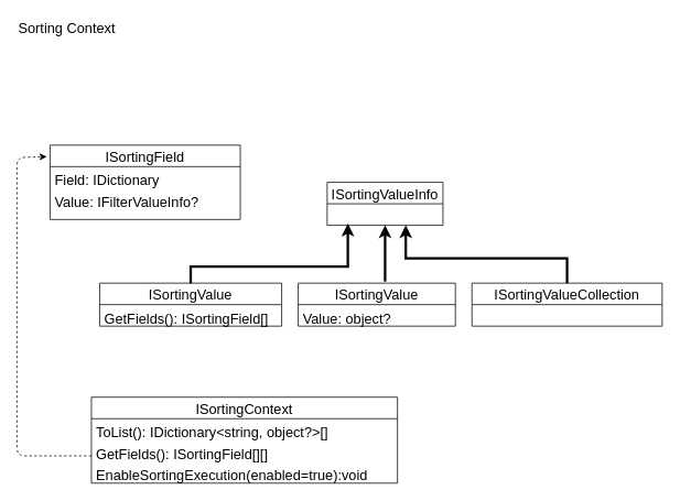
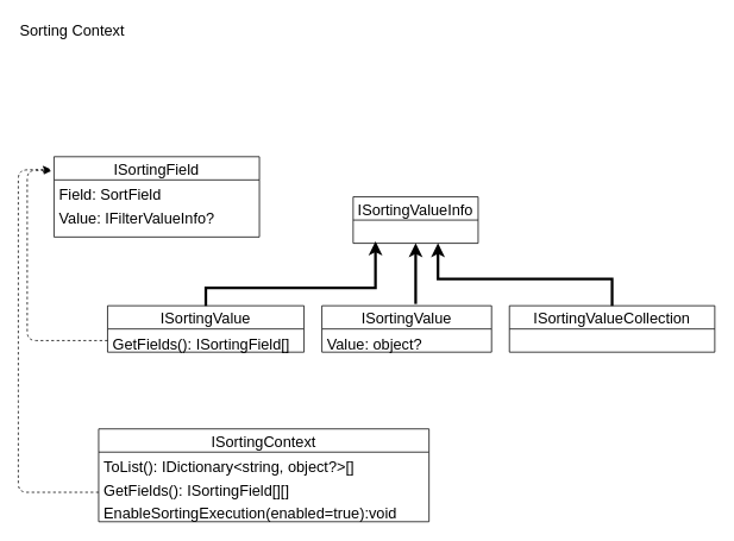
  <mxCell id="0" />
  <mxCell id="1" parent="0" />
  <mxCell id="2" value="Sorting Context" style="text;html=1;strokeColor=none;fillColor=none;align=left;verticalAlign=middle;whiteSpace=wrap;rounded=0;fontSize=17;" parent="1" vertex="1"><mxGeometry x="20" y="20" width="240" height="30" as="geometry" /></mxCell>
  <mxCell id="3" value="ISortingValueInfo" style="swimlane;fontStyle=0;childLayout=stackLayout;horizontal=1;startSize=26;fillColor=none;horizontalStack=0;resizeParent=1;resizeParentMax=0;resizeLast=0;collapsible=1;marginBottom=0;fontSize=17;" parent="1" vertex="1"><mxGeometry x="395" y="220" width="140" height="52" as="geometry" /></mxCell>
  <mxCell id="4" style="edgeStyle=none;html=1;exitX=0.5;exitY=0;exitDx=0;exitDy=0;fontSize=17;strokeWidth=3;rounded=0;" parent="1" source="5" edge="1"><mxGeometry relative="1" as="geometry"><mxPoint x="490" y="272" as="targetPoint" /><Array as="points"><mxPoint x="685" y="312" /><mxPoint x="490" y="312" /></Array></mxGeometry></mxCell>
  <mxCell id="5" value="ISortingValueCollection" style="swimlane;fontStyle=0;childLayout=stackLayout;horizontal=1;startSize=26;fillColor=none;horizontalStack=0;resizeParent=1;resizeParentMax=0;resizeLast=0;collapsible=1;marginBottom=0;fontSize=17;" parent="1" vertex="1"><mxGeometry x="570" y="342" width="230" height="52" as="geometry" /></mxCell>
  <mxCell id="6" style="edgeStyle=none;html=1;entryX=0.5;entryY=1;entryDx=0;entryDy=0;fontSize=17;strokeWidth=3;rounded=0;" parent="1" target="3" edge="1"><mxGeometry relative="1" as="geometry"><Array as="points"><mxPoint x="465" y="312" /></Array><mxPoint x="465" y="340" as="sourcePoint" /></mxGeometry></mxCell>
  <mxCell id="7" value="ISortingValue" style="swimlane;fontStyle=0;childLayout=stackLayout;horizontal=1;startSize=26;fillColor=none;horizontalStack=0;resizeParent=1;resizeParentMax=0;resizeLast=0;collapsible=1;marginBottom=0;fontSize=17;" parent="1" vertex="1"><mxGeometry x="360" y="342" width="190" height="52" as="geometry" /></mxCell>
  <mxCell id="8" value="Value: object?" style="text;strokeColor=none;fillColor=none;align=left;verticalAlign=top;spacingLeft=4;spacingRight=4;overflow=hidden;rotatable=0;points=[[0,0.5],[1,0.5]];portConstraint=eastwest;fontSize=17;" parent="7" vertex="1"><mxGeometry y="26" width="190" height="26" as="geometry" /></mxCell>
  <mxCell id="9" value="ISortingField" style="swimlane;fontStyle=0;childLayout=stackLayout;horizontal=1;startSize=26;fillColor=none;horizontalStack=0;resizeParent=1;resizeParentMax=0;resizeLast=0;collapsible=1;marginBottom=0;fontSize=17;" parent="1" vertex="1"><mxGeometry x="60" y="175" width="230" height="90" as="geometry" /></mxCell>
- <mxCell id="10" value="Field: IDictionary" style="text;strokeColor=none;fillColor=none;align=left;verticalAlign=top;spacingLeft=4;spacingRight=4;overflow=hidden;rotatable=0;points=[[0,0.5],[1,0.5]];portConstraint=eastwest;fontSize=17;" parent="9" vertex="1"><mxGeometry y="26" width="230" height="26" as="geometry" /></mxCell>
+ <mxCell id="10" value="Field: SortField" style="text;strokeColor=none;fillColor=none;align=left;verticalAlign=top;spacingLeft=4;spacingRight=4;overflow=hidden;rotatable=0;points=[[0,0.5],[1,0.5]];portConstraint=eastwest;fontSize=17;" parent="9" vertex="1"><mxGeometry y="26" width="230" height="26" as="geometry" /></mxCell>
  <mxCell id="11" value="Value: IFilterValueInfo?" style="text;strokeColor=none;fillColor=none;align=left;verticalAlign=top;spacingLeft=4;spacingRight=4;overflow=hidden;rotatable=0;points=[[0,0.5],[1,0.5]];portConstraint=eastwest;fontSize=17;" parent="9" vertex="1"><mxGeometry y="52" width="230" height="38" as="geometry" /></mxCell>
+ <mxCell id="12" style="edgeStyle=none;html=1;entryX=-0.013;entryY=0.178;entryDx=0;entryDy=0;entryPerimeter=0;dashed=1;fontSize=17;exitX=0;exitY=0.5;exitDx=0;exitDy=0;" parent="1" source="14" target="9" edge="1"><mxGeometry relative="1" as="geometry"><Array as="points"><mxPoint x="30" y="381" /><mxPoint x="30" y="276" /><mxPoint x="30" y="190" /></Array><mxPoint x="200" y="410" as="sourcePoint" /></mxGeometry></mxCell>
  <mxCell id="13" value="ISortingValue" style="swimlane;fontStyle=0;childLayout=stackLayout;horizontal=1;startSize=26;fillColor=none;horizontalStack=0;resizeParent=1;resizeParentMax=0;resizeLast=0;collapsible=1;marginBottom=0;fontSize=17;" parent="1" vertex="1"><mxGeometry x="120" y="342" width="220" height="52" as="geometry" /></mxCell>
  <mxCell id="14" value="GetFields(): ISortingField[]" style="text;strokeColor=none;fillColor=none;align=left;verticalAlign=top;spacingLeft=4;spacingRight=4;overflow=hidden;rotatable=0;points=[[0,0.5],[1,0.5]];portConstraint=eastwest;fontSize=17;" parent="13" vertex="1"><mxGeometry y="26" width="220" height="26" as="geometry" /></mxCell>
  <mxCell id="15" style="edgeStyle=none;html=1;fontSize=17;strokeWidth=3;rounded=0;exitX=0.5;exitY=0;exitDx=0;exitDy=0;" parent="1" source="13" edge="1"><mxGeometry relative="1" as="geometry"><Array as="points"><mxPoint x="230" y="322" /><mxPoint x="420" y="322" /></Array><mxPoint x="180" y="322" as="sourcePoint" /><mxPoint x="420" y="270" as="targetPoint" /></mxGeometry></mxCell>
  <mxCell id="16" value="ISortingContext" style="swimlane;fontStyle=0;childLayout=stackLayout;horizontal=1;startSize=26;fillColor=none;horizontalStack=0;resizeParent=1;resizeParentMax=0;resizeLast=0;collapsible=1;marginBottom=0;fontSize=17;" vertex="1" parent="1"><mxGeometry x="110" y="480" width="370" height="104" as="geometry" /></mxCell>
  <mxCell id="17" value="ToList(): IDictionary&lt;string, object?&gt;[]" style="text;strokeColor=none;fillColor=none;align=left;verticalAlign=top;spacingLeft=4;spacingRight=4;overflow=hidden;rotatable=0;points=[[0,0.5],[1,0.5]];portConstraint=eastwest;fontSize=17;" vertex="1" parent="16"><mxGeometry y="26" width="370" height="26" as="geometry" /></mxCell>
  <mxCell id="18" value="GetFields(): ISortingField[][]" style="text;strokeColor=none;fillColor=none;align=left;verticalAlign=top;spacingLeft=4;spacingRight=4;overflow=hidden;rotatable=0;points=[[0,0.5],[1,0.5]];portConstraint=eastwest;fontSize=17;" vertex="1" parent="16"><mxGeometry y="52" width="370" height="26" as="geometry" /></mxCell>
  <mxCell id="19" value="EnableSortingExecution(enabled=true):void" style="text;strokeColor=none;fillColor=none;align=left;verticalAlign=top;spacingLeft=4;spacingRight=4;overflow=hidden;rotatable=0;points=[[0,0.5],[1,0.5]];portConstraint=eastwest;fontSize=17;" vertex="1" parent="16"><mxGeometry y="78" width="370" height="26" as="geometry" /></mxCell>
  <mxCell id="20" style="edgeStyle=none;html=1;entryX=-0.017;entryY=0.156;entryDx=0;entryDy=0;entryPerimeter=0;dashed=1;fontSize=17;exitX=0;exitY=0.5;exitDx=0;exitDy=0;" edge="1" parent="1" target="9"><mxGeometry relative="1" as="geometry"><Array as="points"><mxPoint x="20" y="551" /><mxPoint x="20" y="446" /><mxPoint x="20" y="190" /></Array><mxPoint x="110" y="551" as="sourcePoint" /><mxPoint x="47.01" y="361.02" as="targetPoint" /></mxGeometry></mxCell>
